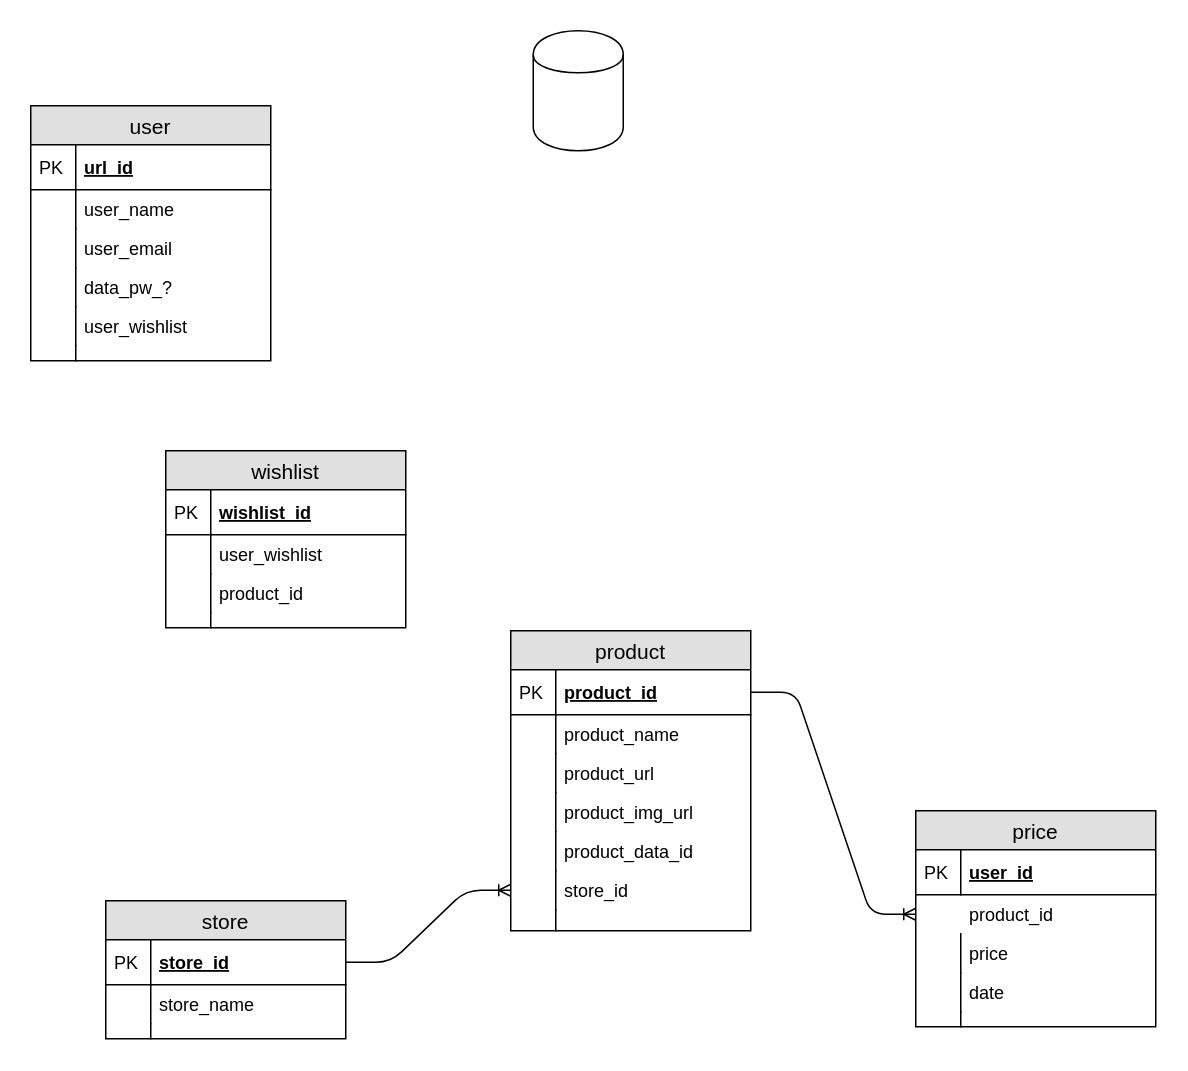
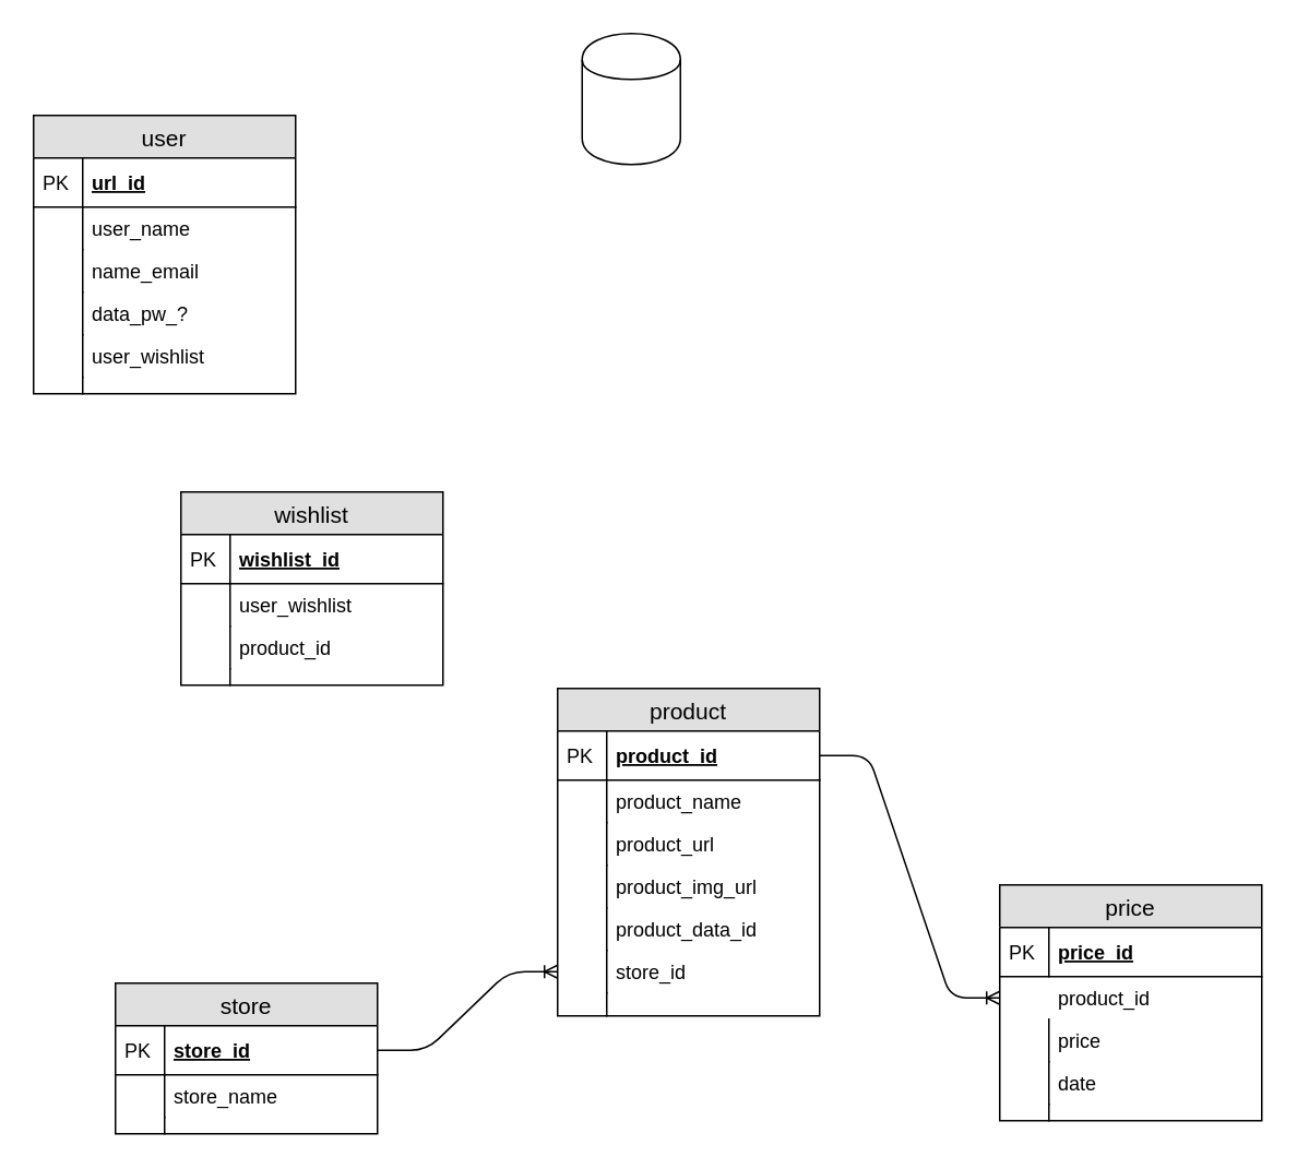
  <mxCell id="0" />
  <mxCell id="1" parent="0" />
  <mxCell id="2" value="" style="shape=cylinder;whiteSpace=wrap;html=1;boundedLbl=1;backgroundOutline=1;" vertex="1" parent="1"><mxGeometry x="355" y="20" width="60" height="80" as="geometry" /></mxCell>
  <mxCell id="3" value="product" style="swimlane;fontStyle=0;childLayout=stackLayout;horizontal=1;startSize=26;fillColor=#e0e0e0;horizontalStack=0;resizeParent=1;resizeParentMax=0;resizeLast=0;collapsible=1;marginBottom=0;swimlaneFillColor=#ffffff;align=center;fontSize=14;" vertex="1" parent="1"><mxGeometry x="340" y="420" width="160" height="200" as="geometry" /></mxCell>
  <mxCell id="4" value="product_id" style="shape=partialRectangle;top=0;left=0;right=0;bottom=1;align=left;verticalAlign=middle;fillColor=none;spacingLeft=34;spacingRight=4;overflow=hidden;rotatable=0;points=[[0,0.5],[1,0.5]];portConstraint=eastwest;dropTarget=0;fontStyle=5;fontSize=12;" vertex="1" parent="3"><mxGeometry y="26" width="160" height="30" as="geometry" /></mxCell>
  <mxCell id="5" value="PK" style="shape=partialRectangle;top=0;left=0;bottom=0;fillColor=none;align=left;verticalAlign=middle;spacingLeft=4;spacingRight=4;overflow=hidden;rotatable=0;points=[];portConstraint=eastwest;part=1;fontSize=12;" vertex="1" connectable="0" parent="4"><mxGeometry width="30" height="30" as="geometry" /></mxCell>
  <mxCell id="6" value="product_name" style="shape=partialRectangle;top=0;left=0;right=0;bottom=0;align=left;verticalAlign=top;fillColor=none;spacingLeft=34;spacingRight=4;overflow=hidden;rotatable=0;points=[[0,0.5],[1,0.5]];portConstraint=eastwest;dropTarget=0;fontSize=12;" vertex="1" parent="3"><mxGeometry y="56" width="160" height="26" as="geometry" /></mxCell>
  <mxCell id="7" value="" style="shape=partialRectangle;top=0;left=0;bottom=0;fillColor=none;align=left;verticalAlign=top;spacingLeft=4;spacingRight=4;overflow=hidden;rotatable=0;points=[];portConstraint=eastwest;part=1;fontSize=12;" vertex="1" connectable="0" parent="6"><mxGeometry width="30" height="26" as="geometry" /></mxCell>
  <mxCell id="8" value="product_url" style="shape=partialRectangle;top=0;left=0;right=0;bottom=0;align=left;verticalAlign=top;fillColor=none;spacingLeft=34;spacingRight=4;overflow=hidden;rotatable=0;points=[[0,0.5],[1,0.5]];portConstraint=eastwest;dropTarget=0;fontSize=12;" vertex="1" parent="3"><mxGeometry y="82" width="160" height="26" as="geometry" /></mxCell>
  <mxCell id="9" value="" style="shape=partialRectangle;top=0;left=0;bottom=0;fillColor=none;align=left;verticalAlign=top;spacingLeft=4;spacingRight=4;overflow=hidden;rotatable=0;points=[];portConstraint=eastwest;part=1;fontSize=12;" vertex="1" connectable="0" parent="8"><mxGeometry width="30" height="26" as="geometry" /></mxCell>
  <mxCell id="10" value="product_img_url" style="shape=partialRectangle;top=0;left=0;right=0;bottom=0;align=left;verticalAlign=top;fillColor=none;spacingLeft=34;spacingRight=4;overflow=hidden;rotatable=0;points=[[0,0.5],[1,0.5]];portConstraint=eastwest;dropTarget=0;fontSize=12;" vertex="1" parent="3"><mxGeometry y="108" width="160" height="26" as="geometry" /></mxCell>
  <mxCell id="11" value="" style="shape=partialRectangle;top=0;left=0;bottom=0;fillColor=none;align=left;verticalAlign=top;spacingLeft=4;spacingRight=4;overflow=hidden;rotatable=0;points=[];portConstraint=eastwest;part=1;fontSize=12;" vertex="1" connectable="0" parent="10"><mxGeometry width="30" height="26" as="geometry" /></mxCell>
  <mxCell id="12" value="product_data_id" style="shape=partialRectangle;top=0;left=0;right=0;bottom=0;align=left;verticalAlign=top;fillColor=none;spacingLeft=34;spacingRight=4;overflow=hidden;rotatable=0;points=[[0,0.5],[1,0.5]];portConstraint=eastwest;dropTarget=0;fontSize=12;" vertex="1" parent="3"><mxGeometry y="134" width="160" height="26" as="geometry" /></mxCell>
  <mxCell id="13" value="" style="shape=partialRectangle;top=0;left=0;bottom=0;fillColor=none;align=left;verticalAlign=top;spacingLeft=4;spacingRight=4;overflow=hidden;rotatable=0;points=[];portConstraint=eastwest;part=1;fontSize=12;" vertex="1" connectable="0" parent="12"><mxGeometry width="30" height="26" as="geometry" /></mxCell>
  <mxCell id="14" value="store_id" style="shape=partialRectangle;top=0;left=0;right=0;bottom=0;align=left;verticalAlign=top;fillColor=none;spacingLeft=34;spacingRight=4;overflow=hidden;rotatable=0;points=[[0,0.5],[1,0.5]];portConstraint=eastwest;dropTarget=0;fontSize=12;" vertex="1" parent="3"><mxGeometry y="160" width="160" height="26" as="geometry" /></mxCell>
  <mxCell id="15" value="" style="shape=partialRectangle;top=0;left=0;bottom=0;fillColor=none;align=left;verticalAlign=top;spacingLeft=4;spacingRight=4;overflow=hidden;rotatable=0;points=[];portConstraint=eastwest;part=1;fontSize=12;" vertex="1" connectable="0" parent="14"><mxGeometry width="30" height="26" as="geometry" /></mxCell>
  <mxCell id="16" value="" style="shape=partialRectangle;top=0;left=0;right=0;bottom=0;align=left;verticalAlign=top;fillColor=none;spacingLeft=34;spacingRight=4;overflow=hidden;rotatable=0;points=[[0,0.5],[1,0.5]];portConstraint=eastwest;dropTarget=0;fontSize=12;" vertex="1" parent="3"><mxGeometry y="186" width="160" height="14" as="geometry" /></mxCell>
  <mxCell id="17" value="" style="shape=partialRectangle;top=0;left=0;bottom=0;fillColor=none;align=left;verticalAlign=top;spacingLeft=4;spacingRight=4;overflow=hidden;rotatable=0;points=[];portConstraint=eastwest;part=1;fontSize=12;" vertex="1" connectable="0" parent="16"><mxGeometry width="30" height="14" as="geometry" /></mxCell>
  <mxCell id="18" value="price" style="swimlane;fontStyle=0;childLayout=stackLayout;horizontal=1;startSize=26;fillColor=#e0e0e0;horizontalStack=0;resizeParent=1;resizeParentMax=0;resizeLast=0;collapsible=1;marginBottom=0;swimlaneFillColor=#ffffff;align=center;fontSize=14;" vertex="1" parent="1"><mxGeometry x="610" y="540" width="160" height="144" as="geometry" /></mxCell>
- <mxCell id="19" value="user_id" style="shape=partialRectangle;top=0;left=0;right=0;bottom=1;align=left;verticalAlign=middle;fillColor=none;spacingLeft=34;spacingRight=4;overflow=hidden;rotatable=0;points=[[0,0.5],[1,0.5]];portConstraint=eastwest;dropTarget=0;fontStyle=5;fontSize=12;" vertex="1" parent="18"><mxGeometry y="26" width="160" height="30" as="geometry" /></mxCell>
+ <mxCell id="19" value="price_id" style="shape=partialRectangle;top=0;left=0;right=0;bottom=1;align=left;verticalAlign=middle;fillColor=none;spacingLeft=34;spacingRight=4;overflow=hidden;rotatable=0;points=[[0,0.5],[1,0.5]];portConstraint=eastwest;dropTarget=0;fontStyle=5;fontSize=12;" vertex="1" parent="18"><mxGeometry y="26" width="160" height="30" as="geometry" /></mxCell>
  <mxCell id="20" value="PK" style="shape=partialRectangle;top=0;left=0;bottom=0;fillColor=none;align=left;verticalAlign=middle;spacingLeft=4;spacingRight=4;overflow=hidden;rotatable=0;points=[];portConstraint=eastwest;part=1;fontSize=12;" vertex="1" connectable="0" parent="19"><mxGeometry width="30" height="30" as="geometry" /></mxCell>
  <mxCell id="21" value="product_id" style="shape=partialRectangle;top=0;left=0;right=0;bottom=0;align=left;verticalAlign=top;fillColor=none;spacingLeft=34;spacingRight=4;overflow=hidden;rotatable=0;points=[[0,0.5],[1,0.5]];portConstraint=eastwest;dropTarget=0;fontSize=12;" vertex="1" parent="18"><mxGeometry y="56" width="160" height="26" as="geometry" /></mxCell>
  <mxCell id="22" value="price" style="shape=partialRectangle;top=0;left=0;right=0;bottom=0;align=left;verticalAlign=top;fillColor=none;spacingLeft=34;spacingRight=4;overflow=hidden;rotatable=0;points=[[0,0.5],[1,0.5]];portConstraint=eastwest;dropTarget=0;fontSize=12;" vertex="1" parent="18"><mxGeometry y="82" width="160" height="26" as="geometry" /></mxCell>
  <mxCell id="23" value="" style="shape=partialRectangle;top=0;left=0;bottom=0;fillColor=none;align=left;verticalAlign=top;spacingLeft=4;spacingRight=4;overflow=hidden;rotatable=0;points=[];portConstraint=eastwest;part=1;fontSize=12;" vertex="1" connectable="0" parent="22"><mxGeometry width="30" height="26" as="geometry" /></mxCell>
  <mxCell id="24" value="date" style="shape=partialRectangle;top=0;left=0;right=0;bottom=0;align=left;verticalAlign=top;fillColor=none;spacingLeft=34;spacingRight=4;overflow=hidden;rotatable=0;points=[[0,0.5],[1,0.5]];portConstraint=eastwest;dropTarget=0;fontSize=12;" vertex="1" parent="18"><mxGeometry y="108" width="160" height="26" as="geometry" /></mxCell>
  <mxCell id="25" value="" style="shape=partialRectangle;top=0;left=0;bottom=0;fillColor=none;align=left;verticalAlign=top;spacingLeft=4;spacingRight=4;overflow=hidden;rotatable=0;points=[];portConstraint=eastwest;part=1;fontSize=12;" vertex="1" connectable="0" parent="24"><mxGeometry width="30" height="26" as="geometry" /></mxCell>
  <mxCell id="26" value="" style="shape=partialRectangle;top=0;left=0;right=0;bottom=0;align=left;verticalAlign=top;fillColor=none;spacingLeft=34;spacingRight=4;overflow=hidden;rotatable=0;points=[[0,0.5],[1,0.5]];portConstraint=eastwest;dropTarget=0;fontSize=12;" vertex="1" parent="18"><mxGeometry y="134" width="160" height="10" as="geometry" /></mxCell>
  <mxCell id="27" value="" style="shape=partialRectangle;top=0;left=0;bottom=0;fillColor=none;align=left;verticalAlign=top;spacingLeft=4;spacingRight=4;overflow=hidden;rotatable=0;points=[];portConstraint=eastwest;part=1;fontSize=12;" vertex="1" connectable="0" parent="26"><mxGeometry width="30" height="10" as="geometry" /></mxCell>
  <mxCell id="28" value="" style="edgeStyle=entityRelationEdgeStyle;fontSize=12;html=1;endArrow=ERoneToMany;exitX=1;exitY=0.5;exitDx=0;exitDy=0;entryX=0;entryY=0.5;entryDx=0;entryDy=0;" edge="1" parent="1" source="4" target="21"><mxGeometry width="100" height="100" relative="1" as="geometry"><mxPoint x="520" y="265" as="sourcePoint" /><mxPoint x="620" y="165" as="targetPoint" /></mxGeometry></mxCell>
  <mxCell id="29" value="store" style="swimlane;fontStyle=0;childLayout=stackLayout;horizontal=1;startSize=26;fillColor=#e0e0e0;horizontalStack=0;resizeParent=1;resizeParentMax=0;resizeLast=0;collapsible=1;marginBottom=0;swimlaneFillColor=#ffffff;align=center;fontSize=14;" vertex="1" parent="1"><mxGeometry x="70" y="600" width="160" height="92" as="geometry" /></mxCell>
  <mxCell id="30" value="store_id" style="shape=partialRectangle;top=0;left=0;right=0;bottom=1;align=left;verticalAlign=middle;fillColor=none;spacingLeft=34;spacingRight=4;overflow=hidden;rotatable=0;points=[[0,0.5],[1,0.5]];portConstraint=eastwest;dropTarget=0;fontStyle=5;fontSize=12;" vertex="1" parent="29"><mxGeometry y="26" width="160" height="30" as="geometry" /></mxCell>
  <mxCell id="31" value="PK" style="shape=partialRectangle;top=0;left=0;bottom=0;fillColor=none;align=left;verticalAlign=middle;spacingLeft=4;spacingRight=4;overflow=hidden;rotatable=0;points=[];portConstraint=eastwest;part=1;fontSize=12;" vertex="1" connectable="0" parent="30"><mxGeometry width="30" height="30" as="geometry" /></mxCell>
  <mxCell id="32" value="store_name" style="shape=partialRectangle;top=0;left=0;right=0;bottom=0;align=left;verticalAlign=top;fillColor=none;spacingLeft=34;spacingRight=4;overflow=hidden;rotatable=0;points=[[0,0.5],[1,0.5]];portConstraint=eastwest;dropTarget=0;fontSize=12;" vertex="1" parent="29"><mxGeometry y="56" width="160" height="26" as="geometry" /></mxCell>
  <mxCell id="33" value="" style="shape=partialRectangle;top=0;left=0;bottom=0;fillColor=none;align=left;verticalAlign=top;spacingLeft=4;spacingRight=4;overflow=hidden;rotatable=0;points=[];portConstraint=eastwest;part=1;fontSize=12;" vertex="1" connectable="0" parent="32"><mxGeometry width="30" height="26" as="geometry" /></mxCell>
  <mxCell id="34" value="" style="shape=partialRectangle;top=0;left=0;right=0;bottom=0;align=left;verticalAlign=top;fillColor=none;spacingLeft=34;spacingRight=4;overflow=hidden;rotatable=0;points=[[0,0.5],[1,0.5]];portConstraint=eastwest;dropTarget=0;fontSize=12;" vertex="1" parent="29"><mxGeometry y="82" width="160" height="10" as="geometry" /></mxCell>
  <mxCell id="35" value="" style="shape=partialRectangle;top=0;left=0;bottom=0;fillColor=none;align=left;verticalAlign=top;spacingLeft=4;spacingRight=4;overflow=hidden;rotatable=0;points=[];portConstraint=eastwest;part=1;fontSize=12;" vertex="1" connectable="0" parent="34"><mxGeometry width="30" height="10" as="geometry" /></mxCell>
  <mxCell id="36" value="" style="edgeStyle=entityRelationEdgeStyle;fontSize=12;html=1;endArrow=ERoneToMany;exitX=1;exitY=0.5;exitDx=0;exitDy=0;entryX=0;entryY=0.5;entryDx=0;entryDy=0;" edge="1" parent="1" source="30" target="14"><mxGeometry width="100" height="100" relative="1" as="geometry"><mxPoint x="330" y="580" as="sourcePoint" /><mxPoint x="430" y="480" as="targetPoint" /></mxGeometry></mxCell>
  <mxCell id="37" value="user" style="swimlane;fontStyle=0;childLayout=stackLayout;horizontal=1;startSize=26;fillColor=#e0e0e0;horizontalStack=0;resizeParent=1;resizeParentMax=0;resizeLast=0;collapsible=1;marginBottom=0;swimlaneFillColor=#ffffff;align=center;fontSize=14;" vertex="1" parent="1"><mxGeometry x="20" y="70" width="160" height="170" as="geometry" /></mxCell>
  <mxCell id="38" value="url_id" style="shape=partialRectangle;top=0;left=0;right=0;bottom=1;align=left;verticalAlign=middle;fillColor=none;spacingLeft=34;spacingRight=4;overflow=hidden;rotatable=0;points=[[0,0.5],[1,0.5]];portConstraint=eastwest;dropTarget=0;fontStyle=5;fontSize=12;" vertex="1" parent="37"><mxGeometry y="26" width="160" height="30" as="geometry" /></mxCell>
  <mxCell id="39" value="PK" style="shape=partialRectangle;top=0;left=0;bottom=0;fillColor=none;align=left;verticalAlign=middle;spacingLeft=4;spacingRight=4;overflow=hidden;rotatable=0;points=[];portConstraint=eastwest;part=1;fontSize=12;" vertex="1" connectable="0" parent="38"><mxGeometry width="30" height="30" as="geometry" /></mxCell>
  <mxCell id="40" value="user_name" style="shape=partialRectangle;top=0;left=0;right=0;bottom=0;align=left;verticalAlign=top;fillColor=none;spacingLeft=34;spacingRight=4;overflow=hidden;rotatable=0;points=[[0,0.5],[1,0.5]];portConstraint=eastwest;dropTarget=0;fontSize=12;" vertex="1" parent="37"><mxGeometry y="56" width="160" height="26" as="geometry" /></mxCell>
  <mxCell id="41" value="" style="shape=partialRectangle;top=0;left=0;bottom=0;fillColor=none;align=left;verticalAlign=top;spacingLeft=4;spacingRight=4;overflow=hidden;rotatable=0;points=[];portConstraint=eastwest;part=1;fontSize=12;" vertex="1" connectable="0" parent="40"><mxGeometry width="30" height="26" as="geometry" /></mxCell>
- <mxCell id="42" value="user_email" style="shape=partialRectangle;top=0;left=0;right=0;bottom=0;align=left;verticalAlign=top;fillColor=none;spacingLeft=34;spacingRight=4;overflow=hidden;rotatable=0;points=[[0,0.5],[1,0.5]];portConstraint=eastwest;dropTarget=0;fontSize=12;" vertex="1" parent="37"><mxGeometry y="82" width="160" height="26" as="geometry" /></mxCell>
+ <mxCell id="42" value="name_email" style="shape=partialRectangle;top=0;left=0;right=0;bottom=0;align=left;verticalAlign=top;fillColor=none;spacingLeft=34;spacingRight=4;overflow=hidden;rotatable=0;points=[[0,0.5],[1,0.5]];portConstraint=eastwest;dropTarget=0;fontSize=12;" vertex="1" parent="37"><mxGeometry y="82" width="160" height="26" as="geometry" /></mxCell>
  <mxCell id="43" value="" style="shape=partialRectangle;top=0;left=0;bottom=0;fillColor=none;align=left;verticalAlign=top;spacingLeft=4;spacingRight=4;overflow=hidden;rotatable=0;points=[];portConstraint=eastwest;part=1;fontSize=12;" vertex="1" connectable="0" parent="42"><mxGeometry width="30" height="26" as="geometry" /></mxCell>
  <mxCell id="44" value="data_pw_?" style="shape=partialRectangle;top=0;left=0;right=0;bottom=0;align=left;verticalAlign=top;fillColor=none;spacingLeft=34;spacingRight=4;overflow=hidden;rotatable=0;points=[[0,0.5],[1,0.5]];portConstraint=eastwest;dropTarget=0;fontSize=12;" vertex="1" parent="37"><mxGeometry y="108" width="160" height="26" as="geometry" /></mxCell>
  <mxCell id="45" value="" style="shape=partialRectangle;top=0;left=0;bottom=0;fillColor=none;align=left;verticalAlign=top;spacingLeft=4;spacingRight=4;overflow=hidden;rotatable=0;points=[];portConstraint=eastwest;part=1;fontSize=12;" vertex="1" connectable="0" parent="44"><mxGeometry width="30" height="26" as="geometry" /></mxCell>
  <mxCell id="46" value="user_wishlist" style="shape=partialRectangle;top=0;left=0;right=0;bottom=0;align=left;verticalAlign=top;fillColor=none;spacingLeft=34;spacingRight=4;overflow=hidden;rotatable=0;points=[[0,0.5],[1,0.5]];portConstraint=eastwest;dropTarget=0;fontSize=12;" vertex="1" parent="37"><mxGeometry y="134" width="160" height="26" as="geometry" /></mxCell>
  <mxCell id="47" value="" style="shape=partialRectangle;top=0;left=0;bottom=0;fillColor=none;align=left;verticalAlign=top;spacingLeft=4;spacingRight=4;overflow=hidden;rotatable=0;points=[];portConstraint=eastwest;part=1;fontSize=12;" vertex="1" connectable="0" parent="46"><mxGeometry width="30" height="26" as="geometry" /></mxCell>
  <mxCell id="48" value="" style="shape=partialRectangle;top=0;left=0;right=0;bottom=0;align=left;verticalAlign=top;fillColor=none;spacingLeft=34;spacingRight=4;overflow=hidden;rotatable=0;points=[[0,0.5],[1,0.5]];portConstraint=eastwest;dropTarget=0;fontSize=12;" vertex="1" parent="37"><mxGeometry y="160" width="160" height="10" as="geometry" /></mxCell>
  <mxCell id="49" value="" style="shape=partialRectangle;top=0;left=0;bottom=0;fillColor=none;align=left;verticalAlign=top;spacingLeft=4;spacingRight=4;overflow=hidden;rotatable=0;points=[];portConstraint=eastwest;part=1;fontSize=12;" vertex="1" connectable="0" parent="48"><mxGeometry width="30" height="10" as="geometry" /></mxCell>
  <mxCell id="50" value="wishlist" style="swimlane;fontStyle=0;childLayout=stackLayout;horizontal=1;startSize=26;fillColor=#e0e0e0;horizontalStack=0;resizeParent=1;resizeParentMax=0;resizeLast=0;collapsible=1;marginBottom=0;swimlaneFillColor=#ffffff;align=center;fontSize=14;" vertex="1" parent="1"><mxGeometry x="110" y="300" width="160" height="118" as="geometry" /></mxCell>
  <mxCell id="51" value="wishlist_id" style="shape=partialRectangle;top=0;left=0;right=0;bottom=1;align=left;verticalAlign=middle;fillColor=none;spacingLeft=34;spacingRight=4;overflow=hidden;rotatable=0;points=[[0,0.5],[1,0.5]];portConstraint=eastwest;dropTarget=0;fontStyle=5;fontSize=12;" vertex="1" parent="50"><mxGeometry y="26" width="160" height="30" as="geometry" /></mxCell>
  <mxCell id="52" value="PK" style="shape=partialRectangle;top=0;left=0;bottom=0;fillColor=none;align=left;verticalAlign=middle;spacingLeft=4;spacingRight=4;overflow=hidden;rotatable=0;points=[];portConstraint=eastwest;part=1;fontSize=12;" vertex="1" connectable="0" parent="51"><mxGeometry width="30" height="30" as="geometry" /></mxCell>
  <mxCell id="53" value="user_wishlist" style="shape=partialRectangle;top=0;left=0;right=0;bottom=0;align=left;verticalAlign=top;fillColor=none;spacingLeft=34;spacingRight=4;overflow=hidden;rotatable=0;points=[[0,0.5],[1,0.5]];portConstraint=eastwest;dropTarget=0;fontSize=12;" vertex="1" parent="50"><mxGeometry y="56" width="160" height="26" as="geometry" /></mxCell>
  <mxCell id="54" value="" style="shape=partialRectangle;top=0;left=0;bottom=0;fillColor=none;align=left;verticalAlign=top;spacingLeft=4;spacingRight=4;overflow=hidden;rotatable=0;points=[];portConstraint=eastwest;part=1;fontSize=12;" vertex="1" connectable="0" parent="53"><mxGeometry width="30" height="26" as="geometry" /></mxCell>
  <mxCell id="55" value="product_id" style="shape=partialRectangle;top=0;left=0;right=0;bottom=0;align=left;verticalAlign=top;fillColor=none;spacingLeft=34;spacingRight=4;overflow=hidden;rotatable=0;points=[[0,0.5],[1,0.5]];portConstraint=eastwest;dropTarget=0;fontSize=12;" vertex="1" parent="50"><mxGeometry y="82" width="160" height="26" as="geometry" /></mxCell>
  <mxCell id="56" value="" style="shape=partialRectangle;top=0;left=0;bottom=0;fillColor=none;align=left;verticalAlign=top;spacingLeft=4;spacingRight=4;overflow=hidden;rotatable=0;points=[];portConstraint=eastwest;part=1;fontSize=12;" vertex="1" connectable="0" parent="55"><mxGeometry width="30" height="26" as="geometry" /></mxCell>
  <mxCell id="57" value="" style="shape=partialRectangle;top=0;left=0;right=0;bottom=0;align=left;verticalAlign=top;fillColor=none;spacingLeft=34;spacingRight=4;overflow=hidden;rotatable=0;points=[[0,0.5],[1,0.5]];portConstraint=eastwest;dropTarget=0;fontSize=12;" vertex="1" parent="50"><mxGeometry y="108" width="160" height="10" as="geometry" /></mxCell>
  <mxCell id="58" value="" style="shape=partialRectangle;top=0;left=0;bottom=0;fillColor=none;align=left;verticalAlign=top;spacingLeft=4;spacingRight=4;overflow=hidden;rotatable=0;points=[];portConstraint=eastwest;part=1;fontSize=12;" vertex="1" connectable="0" parent="57"><mxGeometry width="30" height="10" as="geometry" /></mxCell>
